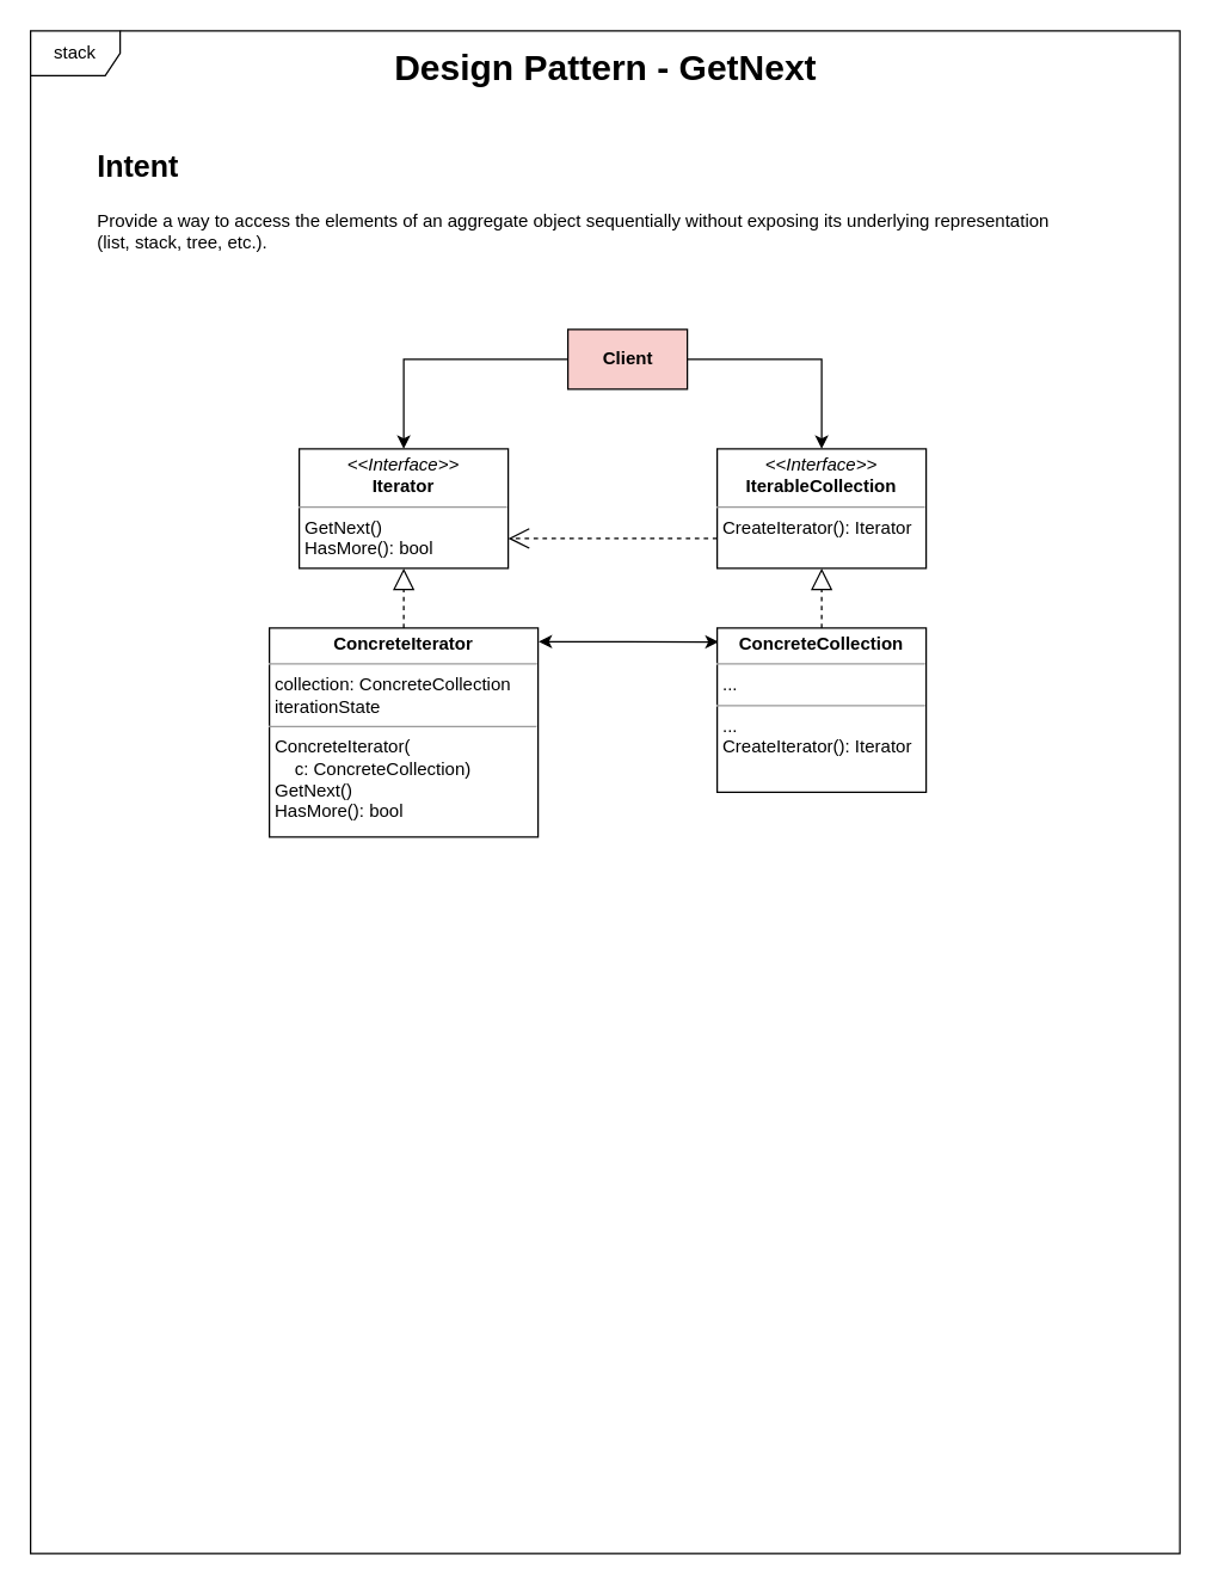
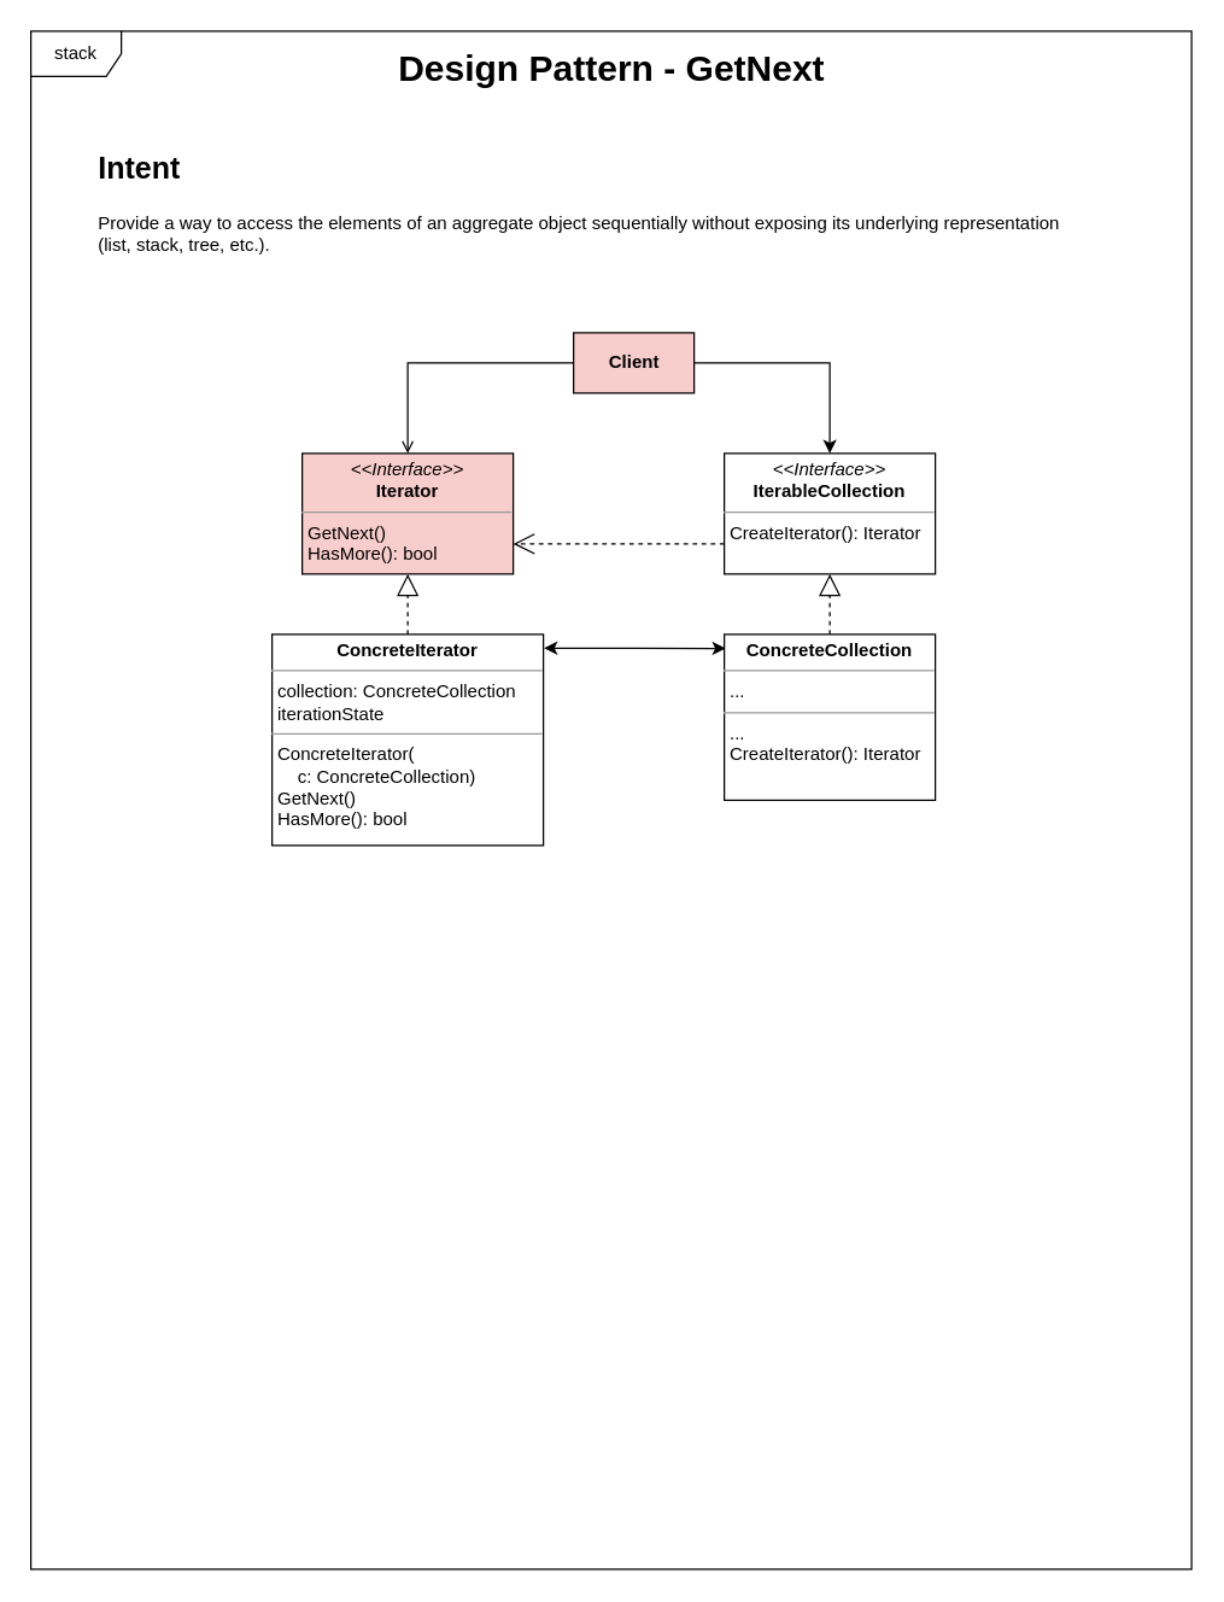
  <mxCell id="0" />
  <mxCell id="1" parent="0" />
  <mxCell id="2" value="stack" style="shape=umlFrame;whiteSpace=wrap;html=1;" vertex="1" parent="1"><mxGeometry x="20" y="20" width="770" height="1020" as="geometry" /></mxCell>
- <mxCell id="3" style="edgeStyle=orthogonalEdgeStyle;rounded=0;orthogonalLoop=1;jettySize=auto;html=1;exitX=0;exitY=0.5;exitDx=0;exitDy=0;entryX=0.5;entryY=0;entryDx=0;entryDy=0;" parent="1" source="4" target="7" edge="1"><mxGeometry relative="1" as="geometry"><mxPoint x="380.034" y="260" as="targetPoint" /></mxGeometry></mxCell>
+ <mxCell id="3" style="edgeStyle=orthogonalEdgeStyle;rounded=0;orthogonalLoop=1;jettySize=auto;html=1;exitX=0;exitY=0.5;exitDx=0;exitDy=0;entryX=0.5;entryY=0;entryDx=0;entryDy=0;endArrow=open;" parent="1" source="4" target="7" edge="1"><mxGeometry relative="1" as="geometry"><mxPoint x="380.034" y="260" as="targetPoint" /></mxGeometry></mxCell>
  <mxCell id="4" value="&lt;b&gt;Client&lt;/b&gt;" style="html=1;fillColor=#f8cecc;" parent="1" vertex="1"><mxGeometry x="380" y="220" width="80" height="40" as="geometry" /></mxCell>
  <mxCell id="5" value="&lt;b style=&quot;&quot;&gt;&lt;font style=&quot;font-size: 24px;&quot;&gt;Design Pattern - GetNext&lt;/font&gt;&lt;/b&gt;" style="text;html=1;align=center;verticalAlign=middle;resizable=0;points=[];autosize=1;strokeColor=none;fillColor=none;fontSize=16;" parent="1" vertex="1"><mxGeometry x="255" y="25" width="300" height="40" as="geometry" /></mxCell>
  <mxCell id="6" value="&lt;h1&gt;&lt;font style=&quot;font-size: 20px;&quot;&gt;Intent&lt;/font&gt;&lt;/h1&gt;&lt;p&gt;Provide a way to access the elements of an aggregate object sequentially without exposing its underlying representation&lt;br&gt;(list, stack, tree, etc.).&lt;br&gt;&lt;/p&gt;" style="text;html=1;strokeColor=none;fillColor=none;spacing=5;spacingTop=-20;whiteSpace=wrap;overflow=hidden;rounded=0;" parent="1" vertex="1"><mxGeometry x="60" y="90" width="690" height="80" as="geometry" /></mxCell>
- <mxCell id="7" value="&lt;p style=&quot;margin:0px;margin-top:4px;text-align:center;&quot;&gt;&lt;i&gt;&amp;lt;&amp;lt;Interface&amp;gt;&amp;gt;&lt;/i&gt;&lt;br&gt;&lt;b&gt;Iterator&lt;/b&gt;&lt;/p&gt;&lt;hr size=&quot;1&quot;&gt;&lt;p style=&quot;margin:0px;margin-left:4px;&quot;&gt;&lt;/p&gt;&lt;p style=&quot;margin:0px;margin-left:4px;&quot;&gt;GetNext()&lt;/p&gt;&lt;p style=&quot;margin:0px;margin-left:4px;&quot;&gt;HasMore(): bool&lt;/p&gt;" style="verticalAlign=top;align=left;overflow=fill;fontSize=12;fontFamily=Helvetica;html=1;" vertex="1" parent="1"><mxGeometry x="200" y="300" width="140" height="80" as="geometry" /></mxCell>
+ <mxCell id="7" value="&lt;p style=&quot;margin:0px;margin-top:4px;text-align:center;&quot;&gt;&lt;i&gt;&amp;lt;&amp;lt;Interface&amp;gt;&amp;gt;&lt;/i&gt;&lt;br&gt;&lt;b&gt;Iterator&lt;/b&gt;&lt;/p&gt;&lt;hr size=&quot;1&quot;&gt;&lt;p style=&quot;margin:0px;margin-left:4px;&quot;&gt;&lt;/p&gt;&lt;p style=&quot;margin:0px;margin-left:4px;&quot;&gt;GetNext()&lt;/p&gt;&lt;p style=&quot;margin:0px;margin-left:4px;&quot;&gt;HasMore(): bool&lt;/p&gt;" style="verticalAlign=top;align=left;overflow=fill;fontSize=12;fontFamily=Helvetica;html=1;fillColor=#f8cecc;" vertex="1" parent="1"><mxGeometry x="200" y="300" width="140" height="80" as="geometry" /></mxCell>
  <mxCell id="8" value="&lt;p style=&quot;margin:0px;margin-top:4px;text-align:center;&quot;&gt;&lt;i&gt;&amp;lt;&amp;lt;Interface&amp;gt;&amp;gt;&lt;/i&gt;&lt;br&gt;&lt;b&gt;IterableCollection&lt;/b&gt;&lt;/p&gt;&lt;hr size=&quot;1&quot;&gt;&lt;p style=&quot;margin:0px;margin-left:4px;&quot;&gt;&lt;/p&gt;&lt;p style=&quot;margin:0px;margin-left:4px;&quot;&gt;CreateIterator(): Iterator&lt;br&gt;&lt;/p&gt;" style="verticalAlign=top;align=left;overflow=fill;fontSize=12;fontFamily=Helvetica;html=1;" vertex="1" parent="1"><mxGeometry x="480" y="300" width="140" height="80" as="geometry" /></mxCell>
  <mxCell id="9" style="edgeStyle=orthogonalEdgeStyle;rounded=0;orthogonalLoop=1;jettySize=auto;html=1;exitX=1.002;exitY=0.065;exitDx=0;exitDy=0;entryX=0.007;entryY=0.085;entryDx=0;entryDy=0;entryPerimeter=0;exitPerimeter=0;startArrow=classic;startFill=1;" edge="1" parent="1" source="10" target="11"><mxGeometry relative="1" as="geometry"><Array as="points" /></mxGeometry></mxCell>
  <mxCell id="10" value="&lt;p style=&quot;margin:0px;margin-top:4px;text-align:center;&quot;&gt;&lt;b&gt;ConcreteIterator&lt;/b&gt;&lt;/p&gt;&lt;hr size=&quot;1&quot;&gt;&lt;p style=&quot;margin:0px;margin-left:4px;&quot;&gt;collection: ConcreteCollection&lt;/p&gt;&lt;p style=&quot;margin:0px;margin-left:4px;&quot;&gt;iterationState&lt;/p&gt;&lt;hr size=&quot;1&quot;&gt;&lt;p style=&quot;margin:0px;margin-left:4px;&quot;&gt;ConcreteIterator(&lt;/p&gt;&lt;p style=&quot;margin:0px;margin-left:4px;&quot;&gt;&lt;span style=&quot;&quot;&gt;&lt;/span&gt;&amp;nbsp; &amp;nbsp; c: ConcreteCollection)&lt;/p&gt;&lt;p style=&quot;margin:0px;margin-left:4px;&quot;&gt;GetNext()&lt;/p&gt;&lt;p style=&quot;margin:0px;margin-left:4px;&quot;&gt;HasMore(): bool&lt;br&gt;&lt;/p&gt;" style="verticalAlign=top;align=left;overflow=fill;fontSize=12;fontFamily=Helvetica;html=1;" vertex="1" parent="1"><mxGeometry x="180" y="420" width="180" height="140" as="geometry" /></mxCell>
  <mxCell id="11" value="&lt;p style=&quot;margin:0px;margin-top:4px;text-align:center;&quot;&gt;&lt;b&gt;ConcreteCollection&lt;/b&gt;&lt;/p&gt;&lt;hr size=&quot;1&quot;&gt;&lt;p style=&quot;margin:0px;margin-left:4px;&quot;&gt;...&lt;/p&gt;&lt;hr size=&quot;1&quot;&gt;&lt;p style=&quot;margin:0px;margin-left:4px;&quot;&gt;...&lt;/p&gt;&lt;p style=&quot;margin:0px;margin-left:4px;&quot;&gt;CreateIterator(): Iterator&lt;/p&gt;" style="verticalAlign=top;align=left;overflow=fill;fontSize=12;fontFamily=Helvetica;html=1;" vertex="1" parent="1"><mxGeometry x="480" y="420" width="140" height="110" as="geometry" /></mxCell>
  <mxCell id="12" value="" style="endArrow=block;dashed=1;endFill=0;endSize=12;html=1;rounded=0;exitX=0.5;exitY=0;exitDx=0;exitDy=0;entryX=0.5;entryY=1;entryDx=0;entryDy=0;" edge="1" parent="1" source="10" target="7"><mxGeometry width="160" relative="1" as="geometry"><mxPoint x="320" y="380" as="sourcePoint" /><mxPoint x="480" y="380" as="targetPoint" /></mxGeometry></mxCell>
  <mxCell id="13" value="" style="endArrow=block;dashed=1;endFill=0;endSize=12;html=1;rounded=0;exitX=0.5;exitY=0;exitDx=0;exitDy=0;entryX=0.5;entryY=1;entryDx=0;entryDy=0;" edge="1" parent="1" source="11" target="8"><mxGeometry width="160" relative="1" as="geometry"><mxPoint x="340" y="430" as="sourcePoint" /><mxPoint x="340" y="390" as="targetPoint" /></mxGeometry></mxCell>
  <mxCell id="14" style="edgeStyle=orthogonalEdgeStyle;rounded=0;orthogonalLoop=1;jettySize=auto;html=1;exitX=1;exitY=0.5;exitDx=0;exitDy=0;entryX=0.5;entryY=0;entryDx=0;entryDy=0;" edge="1" parent="1" source="4" target="8"><mxGeometry relative="1" as="geometry"><mxPoint x="640" y="190" as="sourcePoint" /><mxPoint x="550" y="290" as="targetPoint" /></mxGeometry></mxCell>
  <mxCell id="15" value="" style="endArrow=open;endSize=12;dashed=1;html=1;rounded=0;entryX=1;entryY=0.75;entryDx=0;entryDy=0;exitX=0;exitY=0.75;exitDx=0;exitDy=0;" edge="1" parent="1" source="8" target="7"><mxGeometry x="-0.143" width="160" relative="1" as="geometry"><mxPoint x="410" y="350" as="sourcePoint" /><mxPoint x="570" y="350" as="targetPoint" /><Array as="points"><mxPoint x="410" y="360" /></Array><mxPoint as="offset" /></mxGeometry></mxCell>
